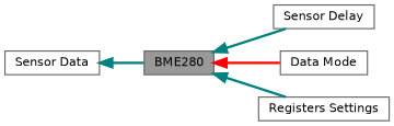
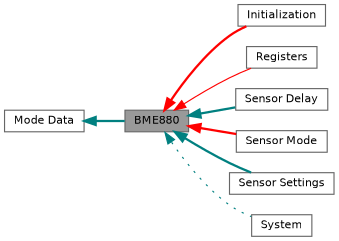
  digraph {
    rankdir=LR
    node [color=grey40 fillcolor=white fontname=Helvetica fontsize=10 shape=box style=filled]
    edge [color=teal dir=back fontname=Helvetica fontsize=10 labelfontname=Helvetica labelfontsize=10 shape=plaintext style=bold]
-   n1 [color=gray40 fillcolor=grey60 fontcolor=black height=0.2 label=BME280 width=0.4]
+   n1 [color=gray40 fillcolor=grey60 fontcolor=black height=0.2 label=BME880 width=0.4]
+   n2 [height=0.2 label=Initialization width=0.4]
+   n3 [height=0.2 label=Registers width=0.4]
    n4 [height=0.2 label="Sensor Delay" width=0.4]
-   n5 [height=0.2 label="Data Mode" width=0.4]
-   n6 [height=0.2 label="Registers Settings" width=0.4]
-   n8 [height=0.2 label="Sensor Data" width=0.4]
+   n5 [height=0.2 label="Sensor Mode" width=0.4]
+   n6 [height=0.2 label="Sensor Settings" width=0.4]
+   n7 [height=0.2 label=System width=0.4]
+   n8 [height=0.2 label="Mode Data" width=0.4]
+   n1 -> n2 [color=red]
+   n1 -> n3 [color=red style=solid]
    n1 -> n4
    n1 -> n5 [color=red]
    n1 -> n6
+   n1 -> n7 [style=dotted]
    n8 -> n1
  }
